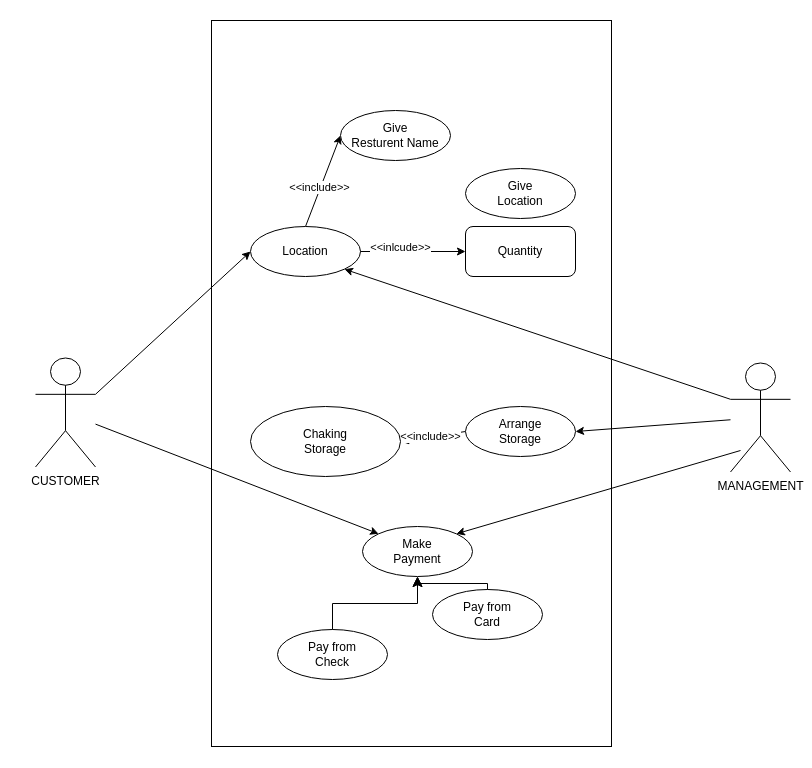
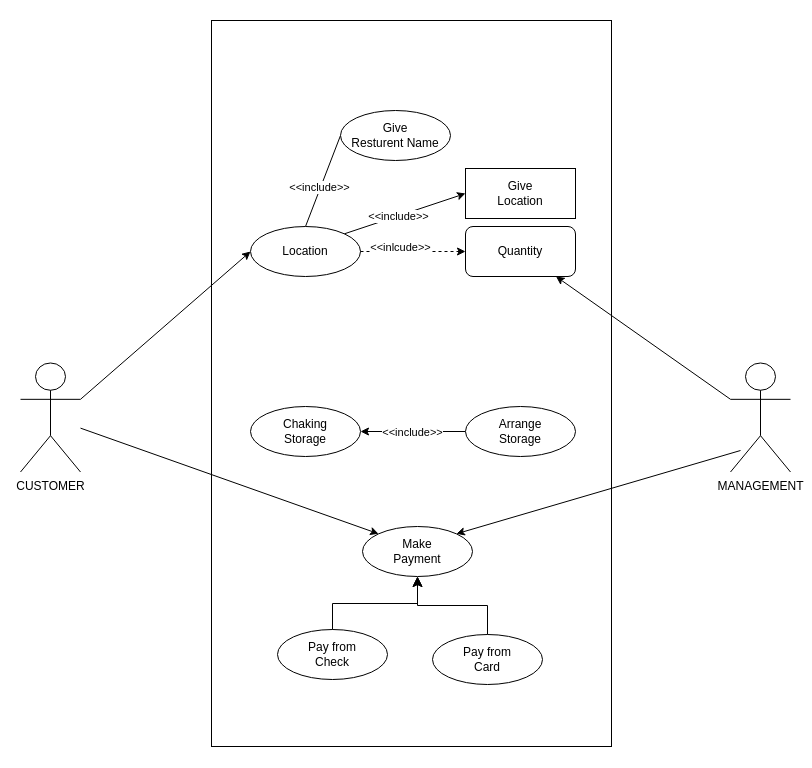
  <mxCell id="0" />
  <mxCell id="1" parent="0" />
  <mxCell id="2" value="" style="rounded=0;whiteSpace=wrap;html=1;" vertex="1" parent="1"><mxGeometry x="211" y="20" width="400" height="726" as="geometry" /></mxCell>
- <mxCell id="3" style="edgeStyle=none;html=1;exitX=0.5;exitY=0;exitDx=0;exitDy=0;entryX=0;entryY=0.5;entryDx=0;entryDy=0;" edge="1" parent="1" source="5" target="6"><mxGeometry relative="1" as="geometry" /></mxCell>
+ <mxCell id="3" style="edgeStyle=none;html=1;exitX=0.5;exitY=0;exitDx=0;exitDy=0;entryX=0;entryY=0.5;entryDx=0;entryDy=0;endArrow=none;" edge="1" parent="1" source="5" target="6"><mxGeometry relative="1" as="geometry" /></mxCell>
  <mxCell id="4" value="&amp;lt;&amp;lt;include&amp;gt;&amp;gt;" style="edgeLabel;html=1;align=center;verticalAlign=middle;resizable=0;points=[];" vertex="1" connectable="0" parent="3"><mxGeometry x="-0.14" y="2" relative="1" as="geometry"><mxPoint as="offset" /></mxGeometry></mxCell>
  <mxCell id="5" value="Location" style="ellipse;whiteSpace=wrap;html=1;" vertex="1" parent="1"><mxGeometry x="250" y="226" width="110" height="50" as="geometry" /></mxCell>
  <mxCell id="6" value="Give &lt;br&gt;Resturent Name" style="ellipse;whiteSpace=wrap;html=1;" vertex="1" parent="1"><mxGeometry x="340" y="110" width="110" height="50" as="geometry" /></mxCell>
- <mxCell id="7" value="Give &lt;br&gt;Location" style="ellipse;whiteSpace=wrap;html=1;" vertex="1" parent="1"><mxGeometry x="465" y="168" width="110" height="50" as="geometry" /></mxCell>
- <mxCell id="8" style="edgeStyle=none;html=1;exitX=1;exitY=0.5;exitDx=0;exitDy=0;entryX=0;entryY=0.5;entryDx=0;entryDy=0;" edge="1" parent="1" source="5" target="10"><mxGeometry relative="1" as="geometry" /></mxCell>
+ <mxCell id="7" value="Give &lt;br&gt;Location" style="whiteSpace=wrap;html=1;rounded=0;" vertex="1" parent="1"><mxGeometry x="465" y="168" width="110" height="50" as="geometry" /></mxCell>
+ <mxCell id="8" style="edgeStyle=none;html=1;exitX=1;exitY=0.5;exitDx=0;exitDy=0;entryX=0;entryY=0.5;entryDx=0;entryDy=0;dashed=1;" edge="1" parent="1" source="5" target="10"><mxGeometry relative="1" as="geometry" /></mxCell>
  <mxCell id="9" value="&amp;lt;&amp;lt;inlcude&amp;gt;&amp;gt;" style="edgeLabel;html=1;align=center;verticalAlign=middle;resizable=0;points=[];" vertex="1" connectable="0" parent="8"><mxGeometry x="-0.259" relative="1" as="geometry"><mxPoint y="-5" as="offset" /></mxGeometry></mxCell>
  <mxCell id="10" value="Quantity" style="whiteSpace=wrap;html=1;rounded=1;" vertex="1" parent="1"><mxGeometry x="465" y="226" width="110" height="50" as="geometry" /></mxCell>
  <mxCell id="11" style="edgeStyle=none;html=1;exitX=0;exitY=0.5;exitDx=0;exitDy=0;entryX=1;entryY=0.5;entryDx=0;entryDy=0;" edge="1" parent="1" source="13" target="14"><mxGeometry relative="1" as="geometry" /></mxCell>
  <mxCell id="12" value="&amp;lt;&amp;lt;include&amp;gt;&amp;gt;" style="edgeLabel;html=1;align=center;verticalAlign=middle;resizable=0;points=[];" vertex="1" connectable="0" parent="11"><mxGeometry x="-0.092" y="1" relative="1" as="geometry"><mxPoint x="-6" y="-1" as="offset" /></mxGeometry></mxCell>
  <mxCell id="13" value="Arrange&lt;br&gt;Storage" style="ellipse;whiteSpace=wrap;html=1;" vertex="1" parent="1"><mxGeometry x="465" y="406" width="110" height="50" as="geometry" /></mxCell>
- <mxCell id="14" value="Chaking&lt;br&gt;Storage" style="ellipse;whiteSpace=wrap;html=1;" vertex="1" parent="1"><mxGeometry x="250" y="406" width="150" height="70" as="geometry" /></mxCell>
+ <mxCell id="14" value="Chaking&lt;br&gt;Storage" style="ellipse;whiteSpace=wrap;html=1;" vertex="1" parent="1"><mxGeometry x="250" y="406" width="110" height="50" as="geometry" /></mxCell>
  <mxCell id="15" value="Make&lt;br&gt;Payment&lt;span style=&quot;color: rgba(0, 0, 0, 0); font-family: monospace; font-size: 0px; text-align: start;&quot;&gt;%3CmxGraphModel%3E%3Croot%3E%3CmxCell%20id%3D%220%22%2F%3E%3CmxCell%20id%3D%221%22%20parent%3D%220%22%2F%3E%3CmxCell%20id%3D%222%22%20value%3D%22Arrange%26lt%3Bbr%26gt%3BProduct%22%20style%3D%22ellipse%3BwhiteSpace%3Dwrap%3Bhtml%3D1%3B%22%20vertex%3D%221%22%20parent%3D%221%22%3E%3CmxGeometry%20x%3D%22-400%22%20y%3D%22550%22%20width%3D%22110%22%20height%3D%2250%22%20as%3D%22geometry%22%2F%3E%3C%2FmxCell%3E%3C%2Froot%3E%3C%2FmxGraphModel%3E&lt;/span&gt;" style="ellipse;whiteSpace=wrap;html=1;" vertex="1" parent="1"><mxGeometry x="362" y="526" width="110" height="50" as="geometry" /></mxCell>
  <mxCell id="16" value="Pay from&lt;br&gt;Check" style="ellipse;whiteSpace=wrap;html=1;" vertex="1" parent="1"><mxGeometry x="277" y="629" width="110" height="50" as="geometry" /></mxCell>
- <mxCell id="17" value="Pay from&lt;br&gt;Card" style="ellipse;whiteSpace=wrap;html=1;" vertex="1" parent="1"><mxGeometry x="432" y="589" width="110" height="50" as="geometry" /></mxCell>
+ <mxCell id="17" value="Pay from&lt;br&gt;Card" style="ellipse;whiteSpace=wrap;html=1;" vertex="1" parent="1"><mxGeometry x="432" y="634" width="110" height="50" as="geometry" /></mxCell>
  <mxCell id="18" value="" style="edgeStyle=elbowEdgeStyle;elbow=vertical;endArrow=classic;html=1;curved=0;rounded=0;endSize=8;startSize=8;exitX=0.5;exitY=0;exitDx=0;exitDy=0;entryX=0.5;entryY=1;entryDx=0;entryDy=0;" edge="1" parent="1" source="16" target="15"><mxGeometry width="50" height="50" relative="1" as="geometry"><mxPoint x="292" y="591" as="sourcePoint" /><mxPoint x="342" y="541" as="targetPoint" /></mxGeometry></mxCell>
  <mxCell id="19" value="" style="edgeStyle=elbowEdgeStyle;elbow=vertical;endArrow=classic;html=1;curved=0;rounded=0;endSize=8;startSize=8;exitX=0.5;exitY=0;exitDx=0;exitDy=0;entryX=0.5;entryY=1;entryDx=0;entryDy=0;" edge="1" parent="1" source="17" target="15"><mxGeometry width="50" height="50" relative="1" as="geometry"><mxPoint x="472" y="566" as="sourcePoint" /><mxPoint x="522" y="516" as="targetPoint" /></mxGeometry></mxCell>
  <mxCell id="20" style="edgeStyle=none;html=1;exitX=1;exitY=0.333;exitDx=0;exitDy=0;exitPerimeter=0;entryX=0;entryY=0.5;entryDx=0;entryDy=0;" edge="1" parent="1" source="21" target="5"><mxGeometry relative="1" as="geometry" /></mxCell>
- <mxCell id="21" value="CUSTOMER" style="shape=umlActor;verticalLabelPosition=bottom;verticalAlign=top;html=1;outlineConnect=0;" vertex="1" parent="1"><mxGeometry x="35" y="357.5" width="60" height="109" as="geometry" /></mxCell>
- <mxCell id="22" style="edgeStyle=none;html=1;exitX=0;exitY=0.333;exitDx=0;exitDy=0;exitPerimeter=0;entryX=1;entryY=1;entryDx=0;entryDy=0;" edge="1" parent="1" source="23" target="5"><mxGeometry relative="1" as="geometry"><mxPoint x="360" y="360" as="targetPoint" /></mxGeometry></mxCell>
+ <mxCell id="21" value="CUSTOMER" style="shape=umlActor;verticalLabelPosition=bottom;verticalAlign=top;html=1;outlineConnect=0;" vertex="1" parent="1"><mxGeometry x="20" y="362.5" width="60" height="109" as="geometry" /></mxCell>
+ <mxCell id="22" style="edgeStyle=none;html=1;exitX=0;exitY=0.333;exitDx=0;exitDy=0;exitPerimeter=0;" edge="1" parent="1" source="23" target="10"><mxGeometry relative="1" as="geometry"><mxPoint x="360" y="360" as="targetPoint" /></mxGeometry></mxCell>
  <mxCell id="23" value="MANAGEMENT" style="shape=umlActor;verticalLabelPosition=bottom;verticalAlign=top;html=1;outlineConnect=0;" vertex="1" parent="1"><mxGeometry x="730" y="362.5" width="60" height="109" as="geometry" /></mxCell>
  <mxCell id="24" value="" style="endArrow=classic;html=1;entryX=0;entryY=0;entryDx=0;entryDy=0;" edge="1" parent="1" source="21" target="15"><mxGeometry width="50" height="50" relative="1" as="geometry"><mxPoint x="110" y="455.5" as="sourcePoint" /><mxPoint x="160" y="405.5" as="targetPoint" /></mxGeometry></mxCell>
- <mxCell id="27" value="" style="endArrow=classic;html=1;entryX=1;entryY=0.5;entryDx=0;entryDy=0;" edge="1" parent="1" source="23" target="13"><mxGeometry width="50" height="50" relative="1" as="geometry"><mxPoint x="430" y="460" as="sourcePoint" /><mxPoint x="480" y="410" as="targetPoint" /></mxGeometry></mxCell>
+ <mxCell id="25" value="" style="endArrow=classic;html=1;exitX=1;exitY=0;exitDx=0;exitDy=0;entryX=0;entryY=0.5;entryDx=0;entryDy=0;" edge="1" parent="1" source="5" target="7"><mxGeometry width="50" height="50" relative="1" as="geometry"><mxPoint x="370" y="250" as="sourcePoint" /><mxPoint x="420" y="200" as="targetPoint" /></mxGeometry></mxCell>
+ <mxCell id="26" value="&amp;lt;&amp;lt;include&amp;gt;&amp;gt;" style="edgeLabel;html=1;align=center;verticalAlign=middle;resizable=0;points=[];" vertex="1" connectable="0" parent="25"><mxGeometry x="-0.102" relative="1" as="geometry"><mxPoint as="offset" /></mxGeometry></mxCell>
  <mxCell id="28" value="" style="endArrow=classic;html=1;entryX=1;entryY=0;entryDx=0;entryDy=0;" edge="1" parent="1" target="15"><mxGeometry width="50" height="50" relative="1" as="geometry"><mxPoint x="740" y="450" as="sourcePoint" /><mxPoint x="580" y="410" as="targetPoint" /></mxGeometry></mxCell>
